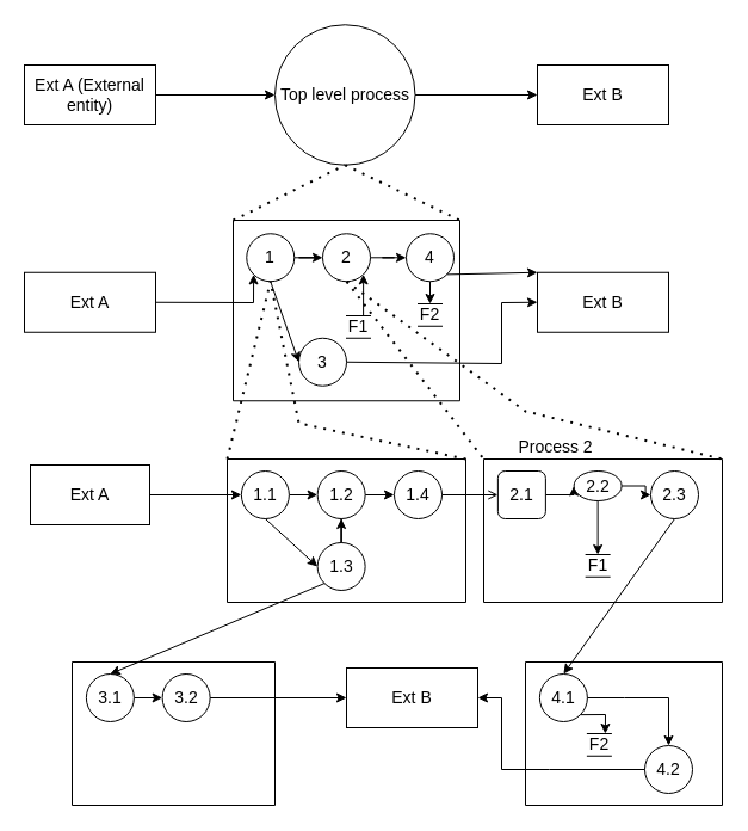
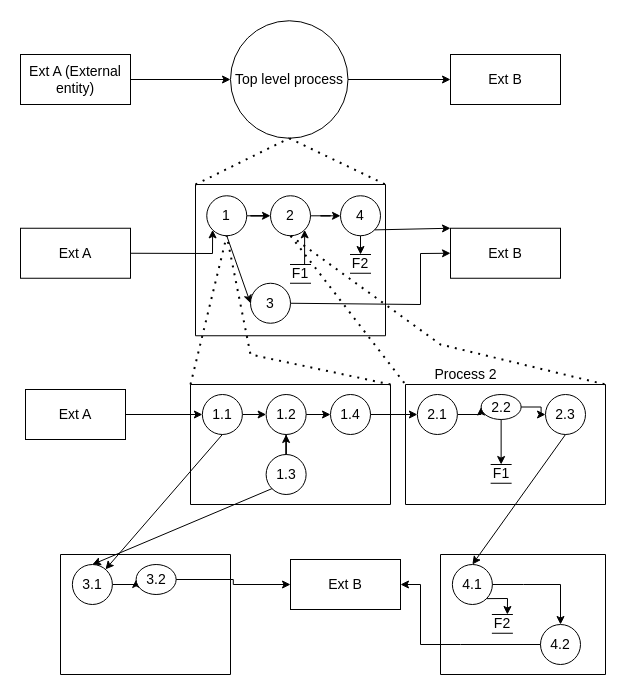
  <mxCell id="0" />
  <mxCell id="1" parent="0" />
  <mxCell id="2" value="&lt;font style=&quot;font-size: 14px;&quot;&gt;Ext A (External entity)&lt;/font&gt;" style="rounded=0;whiteSpace=wrap;html=1;" vertex="1" parent="1"><mxGeometry x="20" y="54" width="110" height="50" as="geometry" /></mxCell>
  <mxCell id="3" value="&lt;font style=&quot;font-size: 14px;&quot;&gt;Top level process&lt;/font&gt;" style="ellipse;whiteSpace=wrap;html=1;aspect=fixed;" vertex="1" parent="1"><mxGeometry x="230" y="20.25" width="117.5" height="117.5" as="geometry" /></mxCell>
  <mxCell id="4" value="" style="endArrow=classic;html=1;rounded=0;exitX=1;exitY=0.5;exitDx=0;exitDy=0;entryX=0;entryY=0.5;entryDx=0;entryDy=0;" edge="1" parent="1" source="2" target="3"><mxGeometry width="50" height="50" relative="1" as="geometry"><mxPoint x="180" y="134" as="sourcePoint" /><mxPoint x="210" y="104" as="targetPoint" /></mxGeometry></mxCell>
  <mxCell id="5" value="" style="endArrow=classic;html=1;rounded=0;entryX=0;entryY=0.5;entryDx=0;entryDy=0;exitX=1;exitY=0.5;exitDx=0;exitDy=0;" edge="1" parent="1" source="3" target="6"><mxGeometry width="50" height="50" relative="1" as="geometry"><mxPoint x="360" y="214" as="sourcePoint" /><mxPoint x="470" y="84" as="targetPoint" /></mxGeometry></mxCell>
  <mxCell id="6" value="&lt;font style=&quot;font-size: 14px;&quot;&gt;Ext B&lt;/font&gt;" style="rounded=0;whiteSpace=wrap;html=1;" vertex="1" parent="1"><mxGeometry x="450" y="54" width="110" height="50" as="geometry" /></mxCell>
  <mxCell id="7" value="&lt;font style=&quot;font-size: 14px;&quot;&gt;Ext A&lt;/font&gt;" style="rounded=0;whiteSpace=wrap;html=1;" vertex="1" parent="1"><mxGeometry x="20" y="227.75" width="110" height="50" as="geometry" /></mxCell>
  <mxCell id="8" value="" style="endArrow=classic;html=1;rounded=0;exitX=1;exitY=0.5;exitDx=0;exitDy=0;entryX=0;entryY=1;entryDx=0;entryDy=0;" edge="1" parent="1" source="7" target="13"><mxGeometry width="50" height="50" relative="1" as="geometry"><mxPoint x="178.75" y="307.75" as="sourcePoint" /><mxPoint x="220" y="253" as="targetPoint" /><Array as="points"><mxPoint x="212" y="253" /></Array></mxGeometry></mxCell>
  <mxCell id="9" value="" style="endArrow=classic;html=1;rounded=0;entryX=0;entryY=0.5;entryDx=0;entryDy=0;exitX=1;exitY=0.5;exitDx=0;exitDy=0;" edge="1" parent="1" source="15" target="10"><mxGeometry width="50" height="50" relative="1" as="geometry"><mxPoint x="400" y="254" as="sourcePoint" /><mxPoint x="468.75" y="257.75" as="targetPoint" /><Array as="points"><mxPoint x="420" y="304" /><mxPoint x="420" y="253" /></Array></mxGeometry></mxCell>
  <mxCell id="10" value="&lt;font style=&quot;font-size: 14px;&quot;&gt;Ext B&lt;/font&gt;" style="rounded=0;whiteSpace=wrap;html=1;" vertex="1" parent="1"><mxGeometry x="450" y="227.75" width="110" height="50" as="geometry" /></mxCell>
  <mxCell id="11" value="" style="swimlane;startSize=0;fontSize=14;" vertex="1" parent="1"><mxGeometry x="195" y="184" width="190" height="151.25" as="geometry" /></mxCell>
  <mxCell id="12" style="edgeStyle=orthogonalEdgeStyle;rounded=0;orthogonalLoop=1;jettySize=auto;html=1;entryX=0;entryY=0.5;entryDx=0;entryDy=0;fontSize=14;" edge="1" parent="11" source="13" target="14"><mxGeometry relative="1" as="geometry" /></mxCell>
  <mxCell id="13" value="1" style="ellipse;whiteSpace=wrap;html=1;aspect=fixed;fontSize=14;" vertex="1" parent="11"><mxGeometry x="11.25" y="11.25" width="40" height="40" as="geometry" /></mxCell>
  <mxCell id="14" value="2" style="ellipse;whiteSpace=wrap;html=1;aspect=fixed;fontSize=14;" vertex="1" parent="11"><mxGeometry x="75" y="11.25" width="40" height="40" as="geometry" /></mxCell>
  <mxCell id="15" value="3" style="ellipse;whiteSpace=wrap;html=1;aspect=fixed;fontSize=14;" vertex="1" parent="11"><mxGeometry x="55" y="98.75" width="40" height="40" as="geometry" /></mxCell>
  <mxCell id="16" value="4" style="ellipse;whiteSpace=wrap;html=1;aspect=fixed;fontSize=14;" vertex="1" parent="11"><mxGeometry x="145" y="11.25" width="40" height="40" as="geometry" /></mxCell>
  <mxCell id="17" value="" style="edgeStyle=orthogonalEdgeStyle;rounded=0;orthogonalLoop=1;jettySize=auto;html=1;fontSize=14;" edge="1" parent="11" source="14" target="16"><mxGeometry relative="1" as="geometry" /></mxCell>
  <mxCell id="18" value="" style="endArrow=classic;html=1;rounded=0;fontSize=14;entryX=0;entryY=0.5;entryDx=0;entryDy=0;exitX=0.5;exitY=1;exitDx=0;exitDy=0;" edge="1" parent="11" source="13" target="15"><mxGeometry width="50" height="50" relative="1" as="geometry"><mxPoint x="165" y="21.25" as="sourcePoint" /><mxPoint x="215" y="-28.75" as="targetPoint" /></mxGeometry></mxCell>
  <mxCell id="19" style="edgeStyle=orthogonalEdgeStyle;rounded=0;orthogonalLoop=1;jettySize=auto;html=1;exitX=0.5;exitY=0;exitDx=0;exitDy=0;entryX=1;entryY=1;entryDx=0;entryDy=0;fontSize=14;" edge="1" parent="11" source="20" target="14"><mxGeometry relative="1" as="geometry" /></mxCell>
  <mxCell id="20" value="F1" style="shape=partialRectangle;whiteSpace=wrap;html=1;left=0;right=0;fillColor=none;fontSize=14;" vertex="1" parent="11"><mxGeometry x="95" y="80" width="20" height="18.75" as="geometry" /></mxCell>
  <mxCell id="21" style="edgeStyle=orthogonalEdgeStyle;rounded=0;orthogonalLoop=1;jettySize=auto;html=1;exitX=0.5;exitY=0;exitDx=0;exitDy=0;entryX=0.5;entryY=1;entryDx=0;entryDy=0;fontSize=14;startArrow=classic;startFill=1;endArrow=none;endFill=0;" edge="1" parent="11" source="22" target="16"><mxGeometry relative="1" as="geometry" /></mxCell>
  <mxCell id="22" value="F2" style="shape=partialRectangle;whiteSpace=wrap;html=1;left=0;right=0;fillColor=none;fontSize=14;" vertex="1" parent="11"><mxGeometry x="155" y="70" width="20" height="18.75" as="geometry" /></mxCell>
  <mxCell id="23" value="" style="endArrow=classic;html=1;rounded=0;fontSize=14;entryX=0;entryY=0;entryDx=0;entryDy=0;exitX=1;exitY=1;exitDx=0;exitDy=0;" edge="1" parent="1" source="16" target="10"><mxGeometry width="50" height="50" relative="1" as="geometry"><mxPoint x="360" y="204" as="sourcePoint" /><mxPoint x="410" y="154" as="targetPoint" /></mxGeometry></mxCell>
  <mxCell id="24" value="" style="endArrow=none;dashed=1;html=1;dashPattern=1 3;strokeWidth=2;rounded=0;fontSize=14;entryX=0.5;entryY=1;entryDx=0;entryDy=0;exitX=0;exitY=0;exitDx=0;exitDy=0;" edge="1" parent="1" source="11" target="3"><mxGeometry width="50" height="50" relative="1" as="geometry"><mxPoint x="270" y="144" as="sourcePoint" /><mxPoint x="320" y="94" as="targetPoint" /></mxGeometry></mxCell>
  <mxCell id="25" value="" style="endArrow=none;dashed=1;html=1;dashPattern=1 3;strokeWidth=2;rounded=0;fontSize=14;entryX=1;entryY=0;entryDx=0;entryDy=0;exitX=0.5;exitY=1;exitDx=0;exitDy=0;" edge="1" parent="1" source="3" target="11"><mxGeometry width="50" height="50" relative="1" as="geometry"><mxPoint x="270" y="144" as="sourcePoint" /><mxPoint x="320" y="94" as="targetPoint" /></mxGeometry></mxCell>
  <mxCell id="26" value="" style="edgeStyle=orthogonalEdgeStyle;rounded=0;orthogonalLoop=1;jettySize=auto;html=1;fontSize=14;" edge="1" parent="1" source="27" target="31"><mxGeometry relative="1" as="geometry" /></mxCell>
  <mxCell id="27" value="&lt;font style=&quot;font-size: 14px;&quot;&gt;Ext A&lt;/font&gt;" style="rounded=0;whiteSpace=wrap;html=1;" vertex="1" parent="1"><mxGeometry x="25" y="389" width="100" height="50" as="geometry" /></mxCell>
  <mxCell id="28" value="" style="endArrow=none;dashed=1;html=1;dashPattern=1 3;strokeWidth=2;rounded=0;fontSize=14;entryX=0.5;entryY=1;entryDx=0;entryDy=0;exitX=0;exitY=0;exitDx=0;exitDy=0;" edge="1" parent="1" source="29" target="13"><mxGeometry width="50" height="50" relative="1" as="geometry"><mxPoint x="210" y="424" as="sourcePoint" /><mxPoint x="173.75" y="304" as="targetPoint" /></mxGeometry></mxCell>
  <mxCell id="29" value="" style="swimlane;startSize=0;fontSize=14;" vertex="1" parent="1"><mxGeometry x="190" y="384" width="200" height="120" as="geometry" /></mxCell>
  <mxCell id="30" style="edgeStyle=orthogonalEdgeStyle;rounded=0;orthogonalLoop=1;jettySize=auto;html=1;exitX=1;exitY=0.5;exitDx=0;exitDy=0;entryX=0;entryY=0.5;entryDx=0;entryDy=0;fontSize=14;" edge="1" parent="29" source="31" target="34"><mxGeometry relative="1" as="geometry" /></mxCell>
  <mxCell id="31" value="1.1" style="ellipse;whiteSpace=wrap;html=1;aspect=fixed;fontSize=14;" vertex="1" parent="29"><mxGeometry x="11.88" y="10" width="40" height="40" as="geometry" /></mxCell>
  <mxCell id="32" value="" style="edgeStyle=orthogonalEdgeStyle;rounded=0;orthogonalLoop=1;jettySize=auto;html=1;fontSize=14;endArrow=none;endFill=0;startArrow=classic;startFill=1;" edge="1" parent="29" source="34" target="35"><mxGeometry relative="1" as="geometry" /></mxCell>
  <mxCell id="33" value="" style="edgeStyle=orthogonalEdgeStyle;rounded=0;orthogonalLoop=1;jettySize=auto;html=1;fontSize=14;startArrow=none;startFill=0;endArrow=classic;endFill=1;" edge="1" parent="29" source="34" target="37"><mxGeometry relative="1" as="geometry" /></mxCell>
  <mxCell id="34" value="1.2" style="ellipse;whiteSpace=wrap;html=1;aspect=fixed;fontSize=14;" vertex="1" parent="29"><mxGeometry x="75.63" y="10" width="40" height="40" as="geometry" /></mxCell>
  <mxCell id="35" value="1.3" style="ellipse;whiteSpace=wrap;html=1;aspect=fixed;fontSize=14;" vertex="1" parent="29"><mxGeometry x="75.63" y="70" width="40" height="40" as="geometry" /></mxCell>
- <mxCell id="36" value="" style="endArrow=classic;html=1;rounded=0;fontSize=14;entryX=0;entryY=0.5;entryDx=0;entryDy=0;exitX=0.5;exitY=1;exitDx=0;exitDy=0;" edge="1" parent="29" source="31" target="35"><mxGeometry width="50" height="50" relative="1" as="geometry"><mxPoint x="80" y="70" as="sourcePoint" /><mxPoint x="130" y="20" as="targetPoint" /></mxGeometry></mxCell>
+ <mxCell id="36" value="" style="endArrow=classic;html=1;rounded=0;fontSize=14;exitX=0.5;exitY=1;exitDx=0;exitDy=0;" edge="1" parent="29" source="31" target="53"><mxGeometry width="50" height="50" relative="1" as="geometry"><mxPoint x="80" y="70" as="sourcePoint" /><mxPoint x="130" y="20" as="targetPoint" /></mxGeometry></mxCell>
  <mxCell id="37" value="1.4" style="ellipse;whiteSpace=wrap;html=1;aspect=fixed;fontSize=14;" vertex="1" parent="29"><mxGeometry x="140" y="10" width="40" height="40" as="geometry" /></mxCell>
  <mxCell id="38" value="" style="endArrow=none;dashed=1;html=1;dashPattern=1 3;strokeWidth=2;rounded=0;fontSize=14;entryX=0.5;entryY=1;entryDx=0;entryDy=0;exitX=1;exitY=0;exitDx=0;exitDy=0;" edge="1" parent="1" source="29" target="13"><mxGeometry width="50" height="50" relative="1" as="geometry"><mxPoint x="305" y="514" as="sourcePoint" /><mxPoint x="275" y="364" as="targetPoint" /><Array as="points"><mxPoint x="250" y="354" /></Array></mxGeometry></mxCell>
  <mxCell id="39" value="" style="swimlane;startSize=0;fontSize=14;" vertex="1" parent="1"><mxGeometry x="405" y="384" width="200" height="120" as="geometry" /></mxCell>
  <mxCell id="40" style="edgeStyle=orthogonalEdgeStyle;rounded=0;orthogonalLoop=1;jettySize=auto;html=1;exitX=1;exitY=0.5;exitDx=0;exitDy=0;entryX=0;entryY=0.5;entryDx=0;entryDy=0;fontSize=14;" edge="1" parent="39" source="41" target="44"><mxGeometry relative="1" as="geometry" /></mxCell>
- <mxCell id="41" value="2.1" style="whiteSpace=wrap;html=1;aspect=fixed;fontSize=14;rounded=1;" vertex="1" parent="39"><mxGeometry x="11.88" y="10" width="40" height="40" as="geometry" /></mxCell>
+ <mxCell id="41" value="2.1" style="ellipse;whiteSpace=wrap;html=1;aspect=fixed;fontSize=14;" vertex="1" parent="39"><mxGeometry x="11.88" y="10" width="40" height="40" as="geometry" /></mxCell>
  <mxCell id="42" value="" style="edgeStyle=orthogonalEdgeStyle;rounded=0;orthogonalLoop=1;jettySize=auto;html=1;fontSize=14;startArrow=none;startFill=0;endArrow=classic;endFill=1;" edge="1" parent="39" source="44" target="45"><mxGeometry relative="1" as="geometry" /></mxCell>
  <mxCell id="43" style="edgeStyle=orthogonalEdgeStyle;rounded=0;orthogonalLoop=1;jettySize=auto;html=1;exitX=0.5;exitY=1;exitDx=0;exitDy=0;entryX=0.5;entryY=0;entryDx=0;entryDy=0;fontSize=14;startArrow=none;startFill=0;endArrow=classic;endFill=1;" edge="1" parent="39" source="44" target="46"><mxGeometry relative="1" as="geometry" /></mxCell>
  <mxCell id="44" value="2.2" style="ellipse;whiteSpace=wrap;html=1;aspect=fixed;fontSize=14;" vertex="1" parent="39"><mxGeometry x="75.63" y="10" width="40" height="25" as="geometry" /></mxCell>
  <mxCell id="45" value="2.3" style="ellipse;whiteSpace=wrap;html=1;aspect=fixed;fontSize=14;" vertex="1" parent="39"><mxGeometry x="140" y="10" width="40" height="40" as="geometry" /></mxCell>
  <mxCell id="46" value="F1" style="shape=partialRectangle;whiteSpace=wrap;html=1;left=0;right=0;fillColor=none;fontSize=14;" vertex="1" parent="39"><mxGeometry x="85.63" y="80" width="20" height="18.75" as="geometry" /></mxCell>
  <mxCell id="47" value="" style="endArrow=none;dashed=1;html=1;dashPattern=1 3;strokeWidth=2;rounded=0;fontSize=14;entryX=0;entryY=0;entryDx=0;entryDy=0;exitX=0.5;exitY=1;exitDx=0;exitDy=0;" edge="1" parent="1" source="14" target="39"><mxGeometry width="50" height="50" relative="1" as="geometry"><mxPoint x="390" y="334" as="sourcePoint" /><mxPoint x="440" y="284" as="targetPoint" /></mxGeometry></mxCell>
  <mxCell id="48" value="" style="endArrow=none;dashed=1;html=1;dashPattern=1 3;strokeWidth=2;rounded=0;fontSize=14;entryX=1;entryY=0;entryDx=0;entryDy=0;exitX=0.5;exitY=1;exitDx=0;exitDy=0;" edge="1" parent="1" source="14" target="39"><mxGeometry width="50" height="50" relative="1" as="geometry"><mxPoint x="390" y="334" as="sourcePoint" /><mxPoint x="440" y="284" as="targetPoint" /><Array as="points"><mxPoint x="440" y="344" /></Array></mxGeometry></mxCell>
  <mxCell id="49" value="Process 2" style="text;html=1;align=center;verticalAlign=middle;resizable=0;points=[];autosize=1;strokeColor=none;fillColor=none;fontSize=14;" vertex="1" parent="1"><mxGeometry x="430" y="364" width="70" height="20" as="geometry" /></mxCell>
- <mxCell id="50" style="edgeStyle=orthogonalEdgeStyle;rounded=0;orthogonalLoop=1;jettySize=auto;html=1;exitX=1;exitY=0.5;exitDx=0;exitDy=0;entryX=0;entryY=0.5;entryDx=0;entryDy=0;fontSize=14;startArrow=none;startFill=0;endArrow=open;endFill=1;" edge="1" parent="1" source="37" target="41"><mxGeometry relative="1" as="geometry" /></mxCell>
+ <mxCell id="50" style="edgeStyle=orthogonalEdgeStyle;rounded=0;orthogonalLoop=1;jettySize=auto;html=1;exitX=1;exitY=0.5;exitDx=0;exitDy=0;entryX=0;entryY=0.5;entryDx=0;entryDy=0;fontSize=14;startArrow=none;startFill=0;endArrow=classic;endFill=1;" edge="1" parent="1" source="37" target="41"><mxGeometry relative="1" as="geometry" /></mxCell>
  <mxCell id="51" value="" style="swimlane;startSize=0;fontSize=14;" vertex="1" parent="1"><mxGeometry x="60" y="554" width="170" height="120" as="geometry" /></mxCell>
  <mxCell id="52" style="edgeStyle=orthogonalEdgeStyle;rounded=0;orthogonalLoop=1;jettySize=auto;html=1;exitX=1;exitY=0.5;exitDx=0;exitDy=0;entryX=0;entryY=0.5;entryDx=0;entryDy=0;fontSize=14;" edge="1" parent="51" source="53" target="54"><mxGeometry relative="1" as="geometry" /></mxCell>
  <mxCell id="53" value="3.1" style="ellipse;whiteSpace=wrap;html=1;aspect=fixed;fontSize=14;" vertex="1" parent="51"><mxGeometry x="11.88" y="10" width="40" height="40" as="geometry" /></mxCell>
- <mxCell id="54" value="3.2" style="ellipse;whiteSpace=wrap;html=1;aspect=fixed;fontSize=14;" vertex="1" parent="51"><mxGeometry x="75.63" y="10" width="40" height="40" as="geometry" /></mxCell>
+ <mxCell id="54" value="3.2" style="ellipse;whiteSpace=wrap;html=1;aspect=fixed;fontSize=14;" vertex="1" parent="51"><mxGeometry x="75.63" y="10" width="40" height="30" as="geometry" /></mxCell>
  <mxCell id="55" value="" style="swimlane;startSize=0;fontSize=14;" vertex="1" parent="1"><mxGeometry x="440" y="554" width="165" height="120" as="geometry" /></mxCell>
  <mxCell id="56" value="4.1" style="ellipse;whiteSpace=wrap;html=1;aspect=fixed;fontSize=14;" vertex="1" parent="55"><mxGeometry x="11.88" y="10" width="40" height="40" as="geometry" /></mxCell>
  <mxCell id="57" value="4.2" style="ellipse;whiteSpace=wrap;html=1;aspect=fixed;fontSize=14;" vertex="1" parent="55"><mxGeometry x="100" y="70" width="40" height="40" as="geometry" /></mxCell>
  <mxCell id="58" value="" style="endArrow=classic;html=1;rounded=0;fontSize=14;entryX=0.5;entryY=0;entryDx=0;entryDy=0;exitX=1;exitY=0.5;exitDx=0;exitDy=0;" edge="1" parent="55" source="56" target="57"><mxGeometry width="50" height="50" relative="1" as="geometry"><mxPoint x="-190" y="120" as="sourcePoint" /><mxPoint x="-140" y="70" as="targetPoint" /><Array as="points"><mxPoint x="83" y="30" /><mxPoint x="120" y="30" /></Array></mxGeometry></mxCell>
  <mxCell id="59" value="F2" style="shape=partialRectangle;whiteSpace=wrap;html=1;left=0;right=0;fillColor=none;fontSize=14;" vertex="1" parent="55"><mxGeometry x="51.88" y="60" width="20" height="18.75" as="geometry" /></mxCell>
  <mxCell id="60" value="" style="endArrow=classic;html=1;rounded=0;fontSize=14;entryX=0.75;entryY=0;entryDx=0;entryDy=0;exitX=1;exitY=1;exitDx=0;exitDy=0;" edge="1" parent="55" source="56" target="59"><mxGeometry width="50" height="50" relative="1" as="geometry"><mxPoint x="-190" y="-80" as="sourcePoint" /><mxPoint x="-140" y="-130" as="targetPoint" /><Array as="points"><mxPoint x="67" y="44" /></Array></mxGeometry></mxCell>
  <mxCell id="61" value="&lt;font style=&quot;font-size: 14px;&quot;&gt;Ext B&lt;/font&gt;" style="rounded=0;whiteSpace=wrap;html=1;" vertex="1" parent="1"><mxGeometry x="290" y="559" width="110" height="50" as="geometry" /></mxCell>
  <mxCell id="62" value="" style="edgeStyle=orthogonalEdgeStyle;rounded=0;orthogonalLoop=1;jettySize=auto;html=1;fontSize=14;startArrow=none;startFill=0;endArrow=classic;endFill=1;entryX=0;entryY=0.5;entryDx=0;entryDy=0;" edge="1" parent="1" source="54" target="61"><mxGeometry relative="1" as="geometry"><mxPoint x="200" y="584" as="targetPoint" /></mxGeometry></mxCell>
  <mxCell id="63" value="" style="endArrow=none;html=1;rounded=0;fontSize=14;entryX=0;entryY=0.5;entryDx=0;entryDy=0;exitX=1;exitY=0.5;exitDx=0;exitDy=0;endFill=0;startArrow=classic;startFill=1;" edge="1" parent="1" source="61" target="57"><mxGeometry width="50" height="50" relative="1" as="geometry"><mxPoint x="250" y="674" as="sourcePoint" /><mxPoint x="300" y="624" as="targetPoint" /><Array as="points"><mxPoint x="420" y="584" /><mxPoint x="420" y="644" /><mxPoint x="460" y="644" /></Array></mxGeometry></mxCell>
  <mxCell id="64" value="" style="endArrow=classic;html=1;rounded=0;fontSize=14;entryX=0.5;entryY=0;entryDx=0;entryDy=0;exitX=0.5;exitY=1;exitDx=0;exitDy=0;" edge="1" parent="1" source="45" target="56"><mxGeometry width="50" height="50" relative="1" as="geometry"><mxPoint x="250" y="534" as="sourcePoint" /><mxPoint x="300" y="484" as="targetPoint" /></mxGeometry></mxCell>
  <mxCell id="65" value="" style="endArrow=classic;html=1;rounded=0;fontSize=14;entryX=0.5;entryY=0;entryDx=0;entryDy=0;exitX=0;exitY=1;exitDx=0;exitDy=0;" edge="1" parent="1" source="35" target="53"><mxGeometry width="50" height="50" relative="1" as="geometry"><mxPoint x="250" y="534" as="sourcePoint" /><mxPoint x="300" y="484" as="targetPoint" /></mxGeometry></mxCell>
